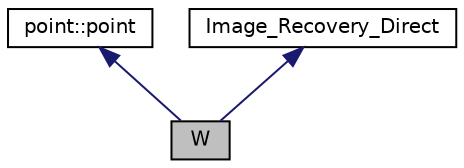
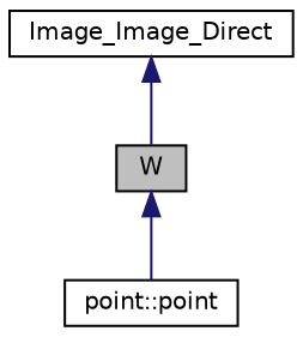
  digraph {
    rankdir=TB
    node [color=black fillcolor=white fontname=Helvetica fontsize=10 shape=record style=filled]
    edge [color=midnightblue dir=back fontname=Helvetica fontsize=10 labelfontname=Helvetica labelfontsize=10 style=solid]
    n1 [fillcolor=grey75 fontcolor=black height=0.2 label=W width=0.4]
    n2 [height=0.2 label="point::point" width=0.4]
-   n3 [height=0.2 label=Image_Recovery_Direct width=0.4]
-   n2 -> n1
+   n3 [height=0.2 label=Image_Image_Direct width=0.4]
+   n1 -> n2
    n3 -> n1
  }
